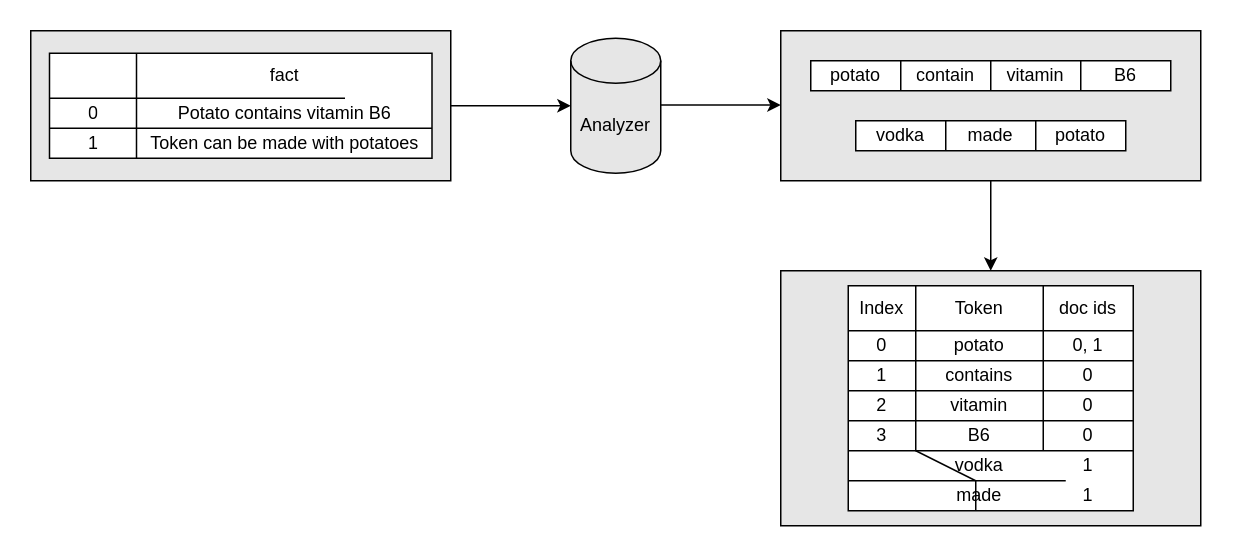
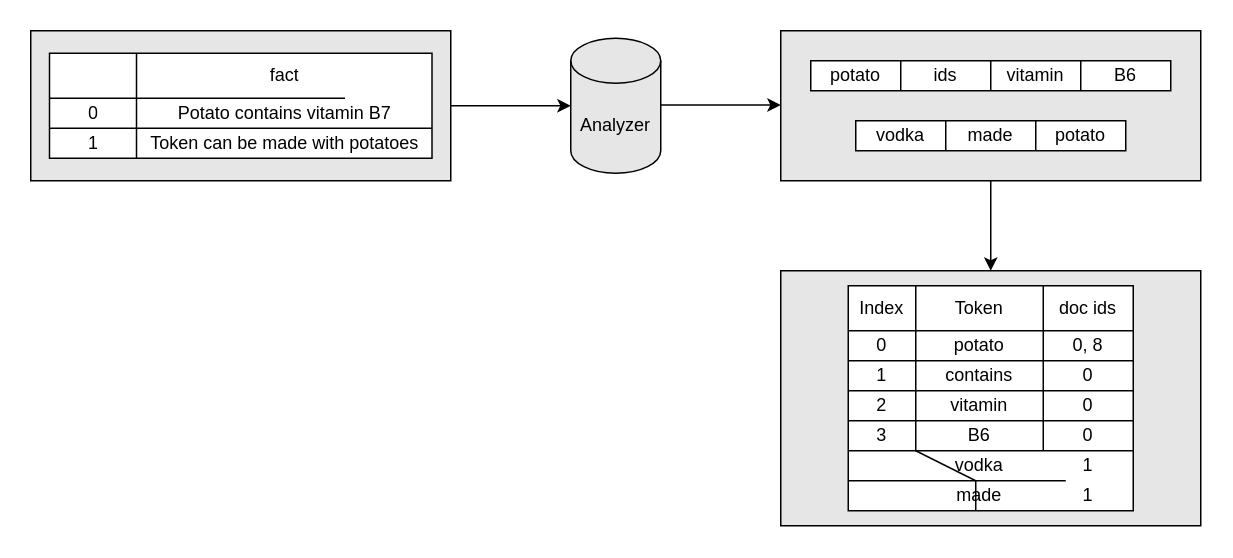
  <mxCell id="0" />
  <mxCell id="1" parent="0" />
  <mxCell id="2" value="" style="rounded=0;whiteSpace=wrap;html=1;fillColor=#E6E6E6;" vertex="1" parent="1"><mxGeometry x="20" y="20" width="280" height="100" as="geometry" /></mxCell>
  <mxCell id="3" value="" style="endArrow=classic;html=1;exitX=1;exitY=0.5;exitDx=0;exitDy=0;entryX=0;entryY=0.5;entryDx=0;entryDy=0;entryPerimeter=0;" edge="1" parent="1" source="2" target="4"><mxGeometry width="50" height="50" relative="1" as="geometry"><mxPoint x="330" y="60" as="sourcePoint" /><mxPoint x="380" y="40" as="targetPoint" /></mxGeometry></mxCell>
  <mxCell id="4" value="Analyzer" style="shape=cylinder3;whiteSpace=wrap;html=1;boundedLbl=1;backgroundOutline=1;size=15;rounded=0;shadow=0;sketch=0;strokeColor=#000000;fillColor=#E6E6E6;" vertex="1" parent="1"><mxGeometry x="380" y="25" width="60" height="90" as="geometry" /></mxCell>
  <mxCell id="5" value="" style="rounded=0;whiteSpace=wrap;html=1;shadow=0;sketch=0;strokeColor=#000000;fillColor=#E6E6E6;" vertex="1" parent="1"><mxGeometry x="520" y="180" width="280" height="170" as="geometry" /></mxCell>
  <mxCell id="6" value="" style="shape=table;startSize=0;container=1;collapsible=0;childLayout=tableLayout;" vertex="1" parent="1"><mxGeometry x="32.5" y="35" width="255" height="70" as="geometry" /></mxCell>
  <mxCell id="7" style="shape=partialRectangle;collapsible=0;dropTarget=0;pointerEvents=0;fillColor=none;top=0;left=0;bottom=0;right=0;points=[[0,0.5],[1,0.5]];portConstraint=eastwest;" vertex="1" parent="6"><mxGeometry width="255" height="30" as="geometry" /></mxCell>
  <mxCell id="8" value="fact" style="shape=partialRectangle;html=1;whiteSpace=wrap;connectable=0;overflow=hidden;fillColor=none;top=0;left=0;bottom=0;right=0;" vertex="1" parent="7"><mxGeometry x="58" width="197" height="30" as="geometry" /></mxCell>
  <mxCell id="9" value="" style="shape=partialRectangle;collapsible=0;dropTarget=0;pointerEvents=0;fillColor=none;top=0;left=0;bottom=0;right=0;points=[[0,0.5],[1,0.5]];portConstraint=eastwest;" vertex="1" parent="6"><mxGeometry y="30" width="255" height="20" as="geometry" /></mxCell>
  <mxCell id="10" value="0" style="shape=partialRectangle;html=1;whiteSpace=wrap;connectable=0;overflow=hidden;fillColor=none;top=0;left=0;bottom=0;right=0;" vertex="1" parent="9"><mxGeometry width="58" height="20" as="geometry" /></mxCell>
- <mxCell id="11" value="Potato contains vitamin B6" style="shape=partialRectangle;html=1;whiteSpace=wrap;connectable=0;overflow=hidden;fillColor=none;top=0;left=0;bottom=0;right=0;" vertex="1" parent="9"><mxGeometry x="58" width="197" height="20" as="geometry" /></mxCell>
+ <mxCell id="11" value="Potato contains vitamin B7" style="shape=partialRectangle;html=1;whiteSpace=wrap;connectable=0;overflow=hidden;fillColor=none;top=0;left=0;bottom=0;right=0;" vertex="1" parent="9"><mxGeometry x="58" width="197" height="20" as="geometry" /></mxCell>
  <mxCell id="12" value="" style="shape=partialRectangle;collapsible=0;dropTarget=0;pointerEvents=0;fillColor=none;top=0;left=0;bottom=0;right=0;points=[[0,0.5],[1,0.5]];portConstraint=eastwest;" vertex="1" parent="6"><mxGeometry y="50" width="255" height="20" as="geometry" /></mxCell>
  <mxCell id="13" value="1" style="shape=partialRectangle;html=1;whiteSpace=wrap;connectable=0;overflow=hidden;fillColor=none;top=0;left=0;bottom=0;right=0;" vertex="1" parent="12"><mxGeometry width="58" height="20" as="geometry" /></mxCell>
  <mxCell id="14" value="Token can be made with potatoes" style="shape=partialRectangle;html=1;whiteSpace=wrap;connectable=0;overflow=hidden;fillColor=none;top=0;left=0;bottom=0;right=0;" vertex="1" parent="12"><mxGeometry x="58" width="197" height="20" as="geometry" /></mxCell>
  <mxCell id="15" value="" style="shape=table;startSize=0;container=1;collapsible=0;childLayout=tableLayout;" vertex="1" parent="1"><mxGeometry x="565" y="190" width="190" height="150" as="geometry" /></mxCell>
  <mxCell id="16" value="" style="shape=partialRectangle;collapsible=0;dropTarget=0;pointerEvents=0;fillColor=none;top=0;left=0;bottom=0;right=0;points=[[0,0.5],[1,0.5]];portConstraint=eastwest;" vertex="1" parent="15"><mxGeometry width="190" height="30" as="geometry" /></mxCell>
  <mxCell id="17" value="Index" style="shape=partialRectangle;html=1;whiteSpace=wrap;connectable=0;overflow=hidden;fillColor=none;top=0;left=0;bottom=0;right=0;" vertex="1" parent="16"><mxGeometry width="45" height="30" as="geometry" /></mxCell>
  <mxCell id="18" value="Token" style="shape=partialRectangle;html=1;whiteSpace=wrap;connectable=0;overflow=hidden;fillColor=none;top=0;left=0;bottom=0;right=0;" vertex="1" parent="16"><mxGeometry x="45" width="85" height="30" as="geometry" /></mxCell>
  <mxCell id="19" value="doc ids" style="shape=partialRectangle;html=1;whiteSpace=wrap;connectable=0;overflow=hidden;fillColor=none;top=0;left=0;bottom=0;right=0;" vertex="1" parent="16"><mxGeometry x="130" width="60" height="30" as="geometry" /></mxCell>
  <mxCell id="20" value="" style="shape=partialRectangle;collapsible=0;dropTarget=0;pointerEvents=0;fillColor=none;top=0;left=0;bottom=0;right=0;points=[[0,0.5],[1,0.5]];portConstraint=eastwest;" vertex="1" parent="15"><mxGeometry y="30" width="190" height="20" as="geometry" /></mxCell>
  <mxCell id="21" value="0" style="shape=partialRectangle;html=1;whiteSpace=wrap;connectable=0;overflow=hidden;fillColor=none;top=0;left=0;bottom=0;right=0;" vertex="1" parent="20"><mxGeometry width="45" height="20" as="geometry" /></mxCell>
  <mxCell id="22" value="potato" style="shape=partialRectangle;html=1;whiteSpace=wrap;connectable=0;overflow=hidden;fillColor=none;top=0;left=0;bottom=0;right=0;" vertex="1" parent="20"><mxGeometry x="45" width="85" height="20" as="geometry" /></mxCell>
- <mxCell id="23" value="0, 1" style="shape=partialRectangle;html=1;whiteSpace=wrap;connectable=0;overflow=hidden;fillColor=none;top=0;left=0;bottom=0;right=0;" vertex="1" parent="20"><mxGeometry x="130" width="60" height="20" as="geometry" /></mxCell>
+ <mxCell id="23" value="0, 8" style="shape=partialRectangle;html=1;whiteSpace=wrap;connectable=0;overflow=hidden;fillColor=none;top=0;left=0;bottom=0;right=0;" vertex="1" parent="20"><mxGeometry x="130" width="60" height="20" as="geometry" /></mxCell>
  <mxCell id="24" value="" style="shape=partialRectangle;collapsible=0;dropTarget=0;pointerEvents=0;fillColor=none;top=0;left=0;bottom=0;right=0;points=[[0,0.5],[1,0.5]];portConstraint=eastwest;" vertex="1" parent="15"><mxGeometry y="50" width="190" height="20" as="geometry" /></mxCell>
  <mxCell id="25" value="1" style="shape=partialRectangle;html=1;whiteSpace=wrap;connectable=0;overflow=hidden;fillColor=none;top=0;left=0;bottom=0;right=0;" vertex="1" parent="24"><mxGeometry width="45" height="20" as="geometry" /></mxCell>
  <mxCell id="26" value="contains" style="shape=partialRectangle;html=1;whiteSpace=wrap;connectable=0;overflow=hidden;fillColor=none;top=0;left=0;bottom=0;right=0;" vertex="1" parent="24"><mxGeometry x="45" width="85" height="20" as="geometry" /></mxCell>
  <mxCell id="27" value="0" style="shape=partialRectangle;html=1;whiteSpace=wrap;connectable=0;overflow=hidden;fillColor=none;top=0;left=0;bottom=0;right=0;" vertex="1" parent="24"><mxGeometry x="130" width="60" height="20" as="geometry" /></mxCell>
  <mxCell id="28" style="shape=partialRectangle;collapsible=0;dropTarget=0;pointerEvents=0;fillColor=none;top=0;left=0;bottom=0;right=0;points=[[0,0.5],[1,0.5]];portConstraint=eastwest;" vertex="1" parent="15"><mxGeometry y="70" width="190" height="20" as="geometry" /></mxCell>
  <mxCell id="29" value="2" style="shape=partialRectangle;html=1;whiteSpace=wrap;connectable=0;overflow=hidden;fillColor=none;top=0;left=0;bottom=0;right=0;" vertex="1" parent="28"><mxGeometry width="45" height="20" as="geometry" /></mxCell>
  <mxCell id="30" value="vitamin" style="shape=partialRectangle;html=1;whiteSpace=wrap;connectable=0;overflow=hidden;fillColor=none;top=0;left=0;bottom=0;right=0;" vertex="1" parent="28"><mxGeometry x="45" width="85" height="20" as="geometry" /></mxCell>
  <mxCell id="31" value="0" style="shape=partialRectangle;html=1;whiteSpace=wrap;connectable=0;overflow=hidden;fillColor=none;top=0;left=0;bottom=0;right=0;" vertex="1" parent="28"><mxGeometry x="130" width="60" height="20" as="geometry" /></mxCell>
  <mxCell id="32" style="shape=partialRectangle;collapsible=0;dropTarget=0;pointerEvents=0;fillColor=none;top=0;left=0;bottom=0;right=0;points=[[0,0.5],[1,0.5]];portConstraint=eastwest;" vertex="1" parent="15"><mxGeometry y="90" width="190" height="20" as="geometry" /></mxCell>
  <mxCell id="33" value="3" style="shape=partialRectangle;html=1;whiteSpace=wrap;connectable=0;overflow=hidden;fillColor=none;top=0;left=0;bottom=0;right=0;" vertex="1" parent="32"><mxGeometry width="45" height="20" as="geometry" /></mxCell>
  <mxCell id="34" value="B6" style="shape=partialRectangle;html=1;whiteSpace=wrap;connectable=0;overflow=hidden;fillColor=none;top=0;left=0;bottom=0;right=0;" vertex="1" parent="32"><mxGeometry x="45" width="85" height="20" as="geometry" /></mxCell>
  <mxCell id="35" value="0" style="shape=partialRectangle;html=1;whiteSpace=wrap;connectable=0;overflow=hidden;fillColor=none;top=0;left=0;bottom=0;right=0;" vertex="1" parent="32"><mxGeometry x="130" width="60" height="20" as="geometry" /></mxCell>
  <mxCell id="36" style="shape=partialRectangle;collapsible=0;dropTarget=0;pointerEvents=0;fillColor=none;top=0;left=0;bottom=0;right=0;points=[[0,0.5],[1,0.5]];portConstraint=eastwest;" vertex="1" parent="15"><mxGeometry y="110" width="190" height="20" as="geometry" /></mxCell>
  <mxCell id="37" value="vodka" style="shape=partialRectangle;html=1;whiteSpace=wrap;connectable=0;overflow=hidden;fillColor=none;top=0;left=0;bottom=0;right=0;" vertex="1" parent="36"><mxGeometry x="45" width="85" height="20" as="geometry" /></mxCell>
  <mxCell id="38" value="1" style="shape=partialRectangle;html=1;whiteSpace=wrap;connectable=0;overflow=hidden;fillColor=none;top=0;left=0;bottom=0;right=0;" vertex="1" parent="36"><mxGeometry x="130" width="60" height="20" as="geometry" /></mxCell>
  <mxCell id="39" style="shape=partialRectangle;collapsible=0;dropTarget=0;pointerEvents=0;fillColor=none;top=0;left=0;bottom=0;right=0;points=[[0,0.5],[1,0.5]];portConstraint=eastwest;" vertex="1" parent="15"><mxGeometry y="130" width="190" height="20" as="geometry" /></mxCell>
  <mxCell id="40" value="made" style="shape=partialRectangle;html=1;whiteSpace=wrap;connectable=0;overflow=hidden;fillColor=none;top=0;left=0;bottom=0;right=0;" vertex="1" parent="39"><mxGeometry x="45" width="85" height="20" as="geometry" /></mxCell>
  <mxCell id="41" value="1" style="shape=partialRectangle;html=1;whiteSpace=wrap;connectable=0;overflow=hidden;fillColor=none;top=0;left=0;bottom=0;right=0;" vertex="1" parent="39"><mxGeometry x="130" width="60" height="20" as="geometry" /></mxCell>
  <mxCell id="42" style="edgeStyle=orthogonalEdgeStyle;rounded=0;orthogonalLoop=1;jettySize=auto;html=1;exitX=0.5;exitY=1;exitDx=0;exitDy=0;entryX=0.5;entryY=0;entryDx=0;entryDy=0;" edge="1" parent="1" source="43" target="5"><mxGeometry relative="1" as="geometry" /></mxCell>
  <mxCell id="43" value="" style="rounded=0;whiteSpace=wrap;html=1;fillColor=#E6E6E6;" vertex="1" parent="1"><mxGeometry x="520" y="20" width="280" height="100" as="geometry" /></mxCell>
  <mxCell id="44" value="" style="shape=table;startSize=0;container=1;collapsible=0;childLayout=tableLayout;" vertex="1" parent="1"><mxGeometry x="540" y="40" width="240" height="20" as="geometry" /></mxCell>
  <mxCell id="45" value="" style="shape=partialRectangle;collapsible=0;dropTarget=0;pointerEvents=0;fillColor=none;top=0;left=0;bottom=0;right=0;points=[[0,0.5],[1,0.5]];portConstraint=eastwest;" vertex="1" parent="44"><mxGeometry width="240" height="20" as="geometry" /></mxCell>
  <mxCell id="46" value="potato" style="shape=partialRectangle;html=1;whiteSpace=wrap;connectable=0;overflow=hidden;fillColor=none;top=0;left=0;bottom=0;right=0;" vertex="1" parent="45"><mxGeometry width="60" height="20" as="geometry" /></mxCell>
- <mxCell id="47" value="contain" style="shape=partialRectangle;html=1;whiteSpace=wrap;connectable=0;overflow=hidden;fillColor=none;top=0;left=0;bottom=0;right=0;" vertex="1" parent="45"><mxGeometry x="60" width="60" height="20" as="geometry" /></mxCell>
+ <mxCell id="47" value="ids" style="shape=partialRectangle;html=1;whiteSpace=wrap;connectable=0;overflow=hidden;fillColor=none;top=0;left=0;bottom=0;right=0;" vertex="1" parent="45"><mxGeometry x="60" width="60" height="20" as="geometry" /></mxCell>
  <mxCell id="48" value="vitamin" style="shape=partialRectangle;html=1;whiteSpace=wrap;connectable=0;overflow=hidden;fillColor=none;top=0;left=0;bottom=0;right=0;" vertex="1" parent="45"><mxGeometry x="120" width="60" height="20" as="geometry" /></mxCell>
  <mxCell id="49" value="B6" style="shape=partialRectangle;html=1;whiteSpace=wrap;connectable=0;overflow=hidden;fillColor=none;top=0;left=0;bottom=0;right=0;" vertex="1" parent="45"><mxGeometry x="180" width="60" height="20" as="geometry" /></mxCell>
  <mxCell id="50" value="" style="shape=table;startSize=0;container=1;collapsible=0;childLayout=tableLayout;" vertex="1" parent="1"><mxGeometry x="570" y="80" width="180" height="20" as="geometry" /></mxCell>
  <mxCell id="51" value="" style="shape=partialRectangle;collapsible=0;dropTarget=0;pointerEvents=0;fillColor=none;top=0;left=0;bottom=0;right=0;points=[[0,0.5],[1,0.5]];portConstraint=eastwest;" vertex="1" parent="50"><mxGeometry width="180" height="20" as="geometry" /></mxCell>
  <mxCell id="52" value="vodka" style="shape=partialRectangle;html=1;whiteSpace=wrap;connectable=0;overflow=hidden;fillColor=none;top=0;left=0;bottom=0;right=0;" vertex="1" parent="51"><mxGeometry width="60" height="20" as="geometry" /></mxCell>
  <mxCell id="53" value="made" style="shape=partialRectangle;html=1;whiteSpace=wrap;connectable=0;overflow=hidden;fillColor=none;top=0;left=0;bottom=0;right=0;" vertex="1" parent="51"><mxGeometry x="60" width="60" height="20" as="geometry" /></mxCell>
  <mxCell id="54" value="potato" style="shape=partialRectangle;html=1;whiteSpace=wrap;connectable=0;overflow=hidden;fillColor=none;top=0;left=0;bottom=0;right=0;" vertex="1" parent="51"><mxGeometry x="120" width="60" height="20" as="geometry" /></mxCell>
  <mxCell id="55" value="" style="endArrow=classic;html=1;exitX=1;exitY=0.5;exitDx=0;exitDy=0;entryX=0;entryY=0.5;entryDx=0;entryDy=0;entryPerimeter=0;" edge="1" parent="1"><mxGeometry width="50" height="50" relative="1" as="geometry"><mxPoint x="440" y="69.5" as="sourcePoint" /><mxPoint x="520" y="69.5" as="targetPoint" /></mxGeometry></mxCell>
